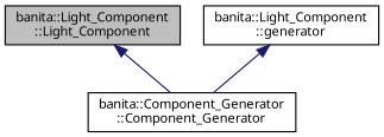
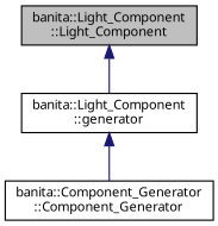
  digraph {
    fontname="Noto Sans"
    rankdir=TB
    node [color=black fillcolor=white fontname="Noto Sans" fontsize=10 shape=record style=filled]
    edge [color=midnightblue dir=back fontname="Noto Sans" fontsize=10 labelfontname=Helvetica labelfontsize=10 style=solid]
    n1 [fillcolor=grey75 fontcolor=black height=0.2 label="banita::Light_Component\l::Light_Component" width=0.4]
    n2 [height=0.2 label="banita::Light_Component\l::generator" width=0.4]
    n3 [height=0.2 label="banita::Component_Generator\l::Component_Generator" width=0.4]
-   n1 -> n3
+   n1 -> n2
    n2 -> n3
  }
